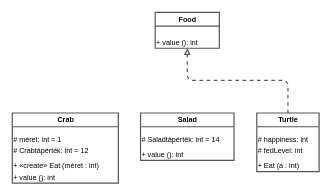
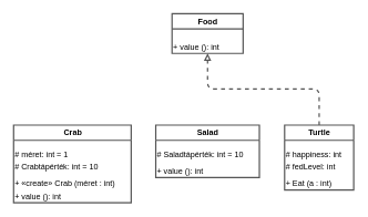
  <mxCell id="0" />
  <mxCell id="1" parent="0" />
  <mxCell id="2" parent="1" value="Salad" style="swimlane;childLayout=stackLayout;horizontal=1;horizontalStack=0;resizeParent=1;resizeParentMax=0;resizeLast=0;collapsible=1;html=1;strokeColor=#555555;strokeWidth=2;shadow=1fillColor=#F2F2F2;" vertex="1"><mxGeometry x="234" y="188" width="156" height="79" as="geometry" /></mxCell>
- <mxCell id="3" parent="2" value="# Saladtápérték: int = 14" style="text;portConstraint=eastwest;overflow=hidden;rotatable=0;" vertex="1"><mxGeometry y="30.826" width="150" height="19" as="geometry" /></mxCell>
+ <mxCell id="3" parent="2" value="# Saladtápérték: int = 10" style="text;portConstraint=eastwest;overflow=hidden;rotatable=0;" vertex="1"><mxGeometry y="30.826" width="150" height="19" as="geometry" /></mxCell>
  <mxCell id="4" parent="2" value="+ value (): int" style="text;portConstraint=eastwest;overflow=hidden;rotatable=0;" vertex="1"><mxGeometry y="55.826" width="150" height="19" as="geometry" /></mxCell>
  <mxCell id="5" parent="1" value="Crab" style="swimlane;childLayout=stackLayout;horizontal=1;horizontalStack=0;resizeParent=1;resizeParentMax=0;resizeLast=0;collapsible=1;html=1;strokeColor=#555555;strokeWidth=2;shadow=1fillColor=#F2F2F2;" vertex="1"><mxGeometry x="20" y="188" width="177" height="117" as="geometry" /></mxCell>
  <mxCell id="6" parent="5" value="# méret: int = 1" style="text;portConstraint=eastwest;overflow=hidden;rotatable=0;" vertex="1"><mxGeometry y="30.826" width="171" height="19" as="geometry" /></mxCell>
- <mxCell id="7" parent="5" value="# Crabtápérték: int = 12" style="text;portConstraint=eastwest;overflow=hidden;rotatable=0;" vertex="1"><mxGeometry y="49.826" width="171" height="19" as="geometry" /></mxCell>
- <mxCell id="8" parent="5" value="+ «create» Eat (méret : int)" style="text;portConstraint=eastwest;overflow=hidden;rotatable=0;" vertex="1"><mxGeometry y="74.826" width="171" height="19" as="geometry" /></mxCell>
+ <mxCell id="7" parent="5" value="# Crabtápérték: int = 10" style="text;portConstraint=eastwest;overflow=hidden;rotatable=0;" vertex="1"><mxGeometry y="49.826" width="171" height="19" as="geometry" /></mxCell>
+ <mxCell id="8" parent="5" value="+ «create» Crab (méret : int)" style="text;portConstraint=eastwest;overflow=hidden;rotatable=0;" vertex="1"><mxGeometry y="74.826" width="171" height="19" as="geometry" /></mxCell>
  <mxCell id="9" parent="5" value="+ value (): int" style="text;portConstraint=eastwest;overflow=hidden;rotatable=0;" vertex="1"><mxGeometry y="93.826" width="171" height="19" as="geometry" /></mxCell>
  <mxCell id="10" parent="1" value="Food" style="swimlane;childLayout=stackLayout;horizontal=1;horizontalStack=0;resizeParent=1;resizeParentMax=0;resizeLast=0;collapsible=1;html=1;strokeColor=#555555;strokeWidth=2;shadow=1fillColor=#F2F2F2;" vertex="1"><mxGeometry x="258.5" y="20" width="107" height="60" as="geometry" /></mxCell>
  <mxCell id="11" parent="10" value="+ value (): int" style="text;portConstraint=eastwest;overflow=hidden;rotatable=0;" vertex="1"><mxGeometry y="36.826" width="101" height="19" as="geometry" /></mxCell>
  <mxCell id="12" parent="1" value="Turtle" style="swimlane;childLayout=stackLayout;horizontal=1;horizontalStack=0;resizeParent=1;resizeParentMax=0;resizeLast=0;collapsible=1;html=1;strokeColor=#555555;strokeWidth=2;shadow=1fillColor=#F2F2F2;" vertex="1"><mxGeometry x="428" y="188" width="104" height="98" as="geometry" /></mxCell>
  <mxCell id="13" parent="12" value="# happiness: int" style="text;portConstraint=eastwest;overflow=hidden;rotatable=0;" vertex="1"><mxGeometry y="30.826" width="98" height="19" as="geometry" /></mxCell>
  <mxCell id="14" parent="12" value="# fedLevel: int" style="text;portConstraint=eastwest;overflow=hidden;rotatable=0;" vertex="1"><mxGeometry y="49.826" width="98" height="19" as="geometry" /></mxCell>
  <mxCell id="15" parent="12" value="+ Eat (a : int)" style="text;portConstraint=eastwest;overflow=hidden;rotatable=0;" vertex="1"><mxGeometry y="74.826" width="98" height="19" as="geometry" /></mxCell>
  <mxCell id="16" parent="1" value="" style="endArrow=block;startArrow=none;endFill=0;startFill=0;html=1;strokeColor=#555555;strokeWidth=2;shadow=1fillColor=#F2F2F2;dashed=1;" edge="1" source="12" target="10"><mxGeometry x="282" y="51" width="188" height="128" as="geometry"><mxPoint x="480" y="188" as="sourcePoint" /><mxPoint x="312" y="80" as="targetPoint" /><Array as="points"><mxPoint x="480" y="133.5" /><mxPoint x="312" y="133.5" /></Array></mxGeometry></mxCell>
